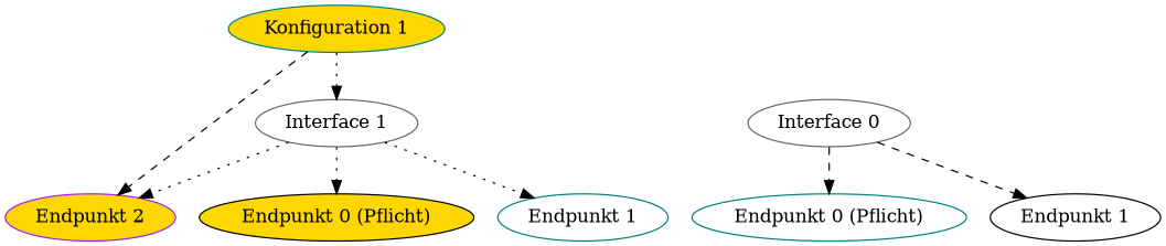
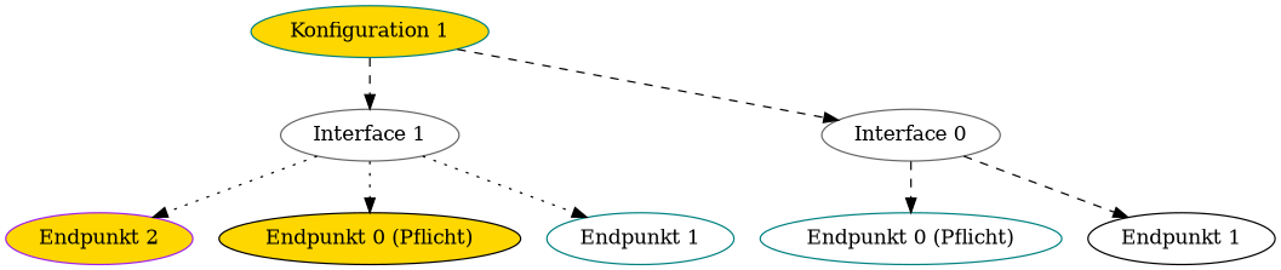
  digraph {
    node [color=teal fillcolor=white style=filled]
    edge [style=dotted]
    n1 [color=black fillcolor=gold label="Endpunkt 0 (Pflicht)"]
    n2 [label="Endpunkt 1"]
    n3 [color=purple fillcolor=gold label="Endpunkt 2"]
    n4 [label="Endpunkt 0 (Pflicht)"]
    n5 [color=black label="Endpunkt 1"]
    n6 [color=gray40 label="Interface 1"]
    n7 [color=gray40 label="Interface 0"]
    n8 [fillcolor=gold label="Konfiguration 1"]
    n6 -> n1
    n6 -> n2
    n6 -> n3
    n7 -> n4 [style=dashed]
    n7 -> n5 [style=dashed]
-   n8 -> n6
-   n8 -> n3 [style=dashed]
+   n8 -> n6 [style=dashed]
+   n8 -> n7 [style=dashed]
  }
